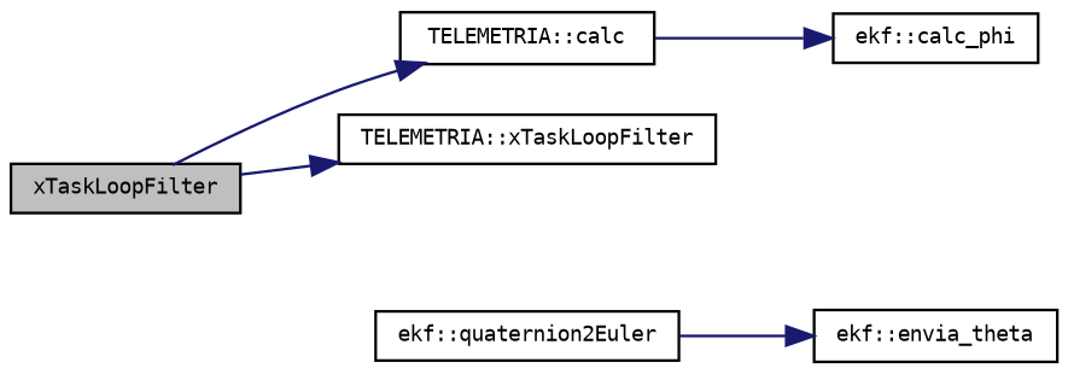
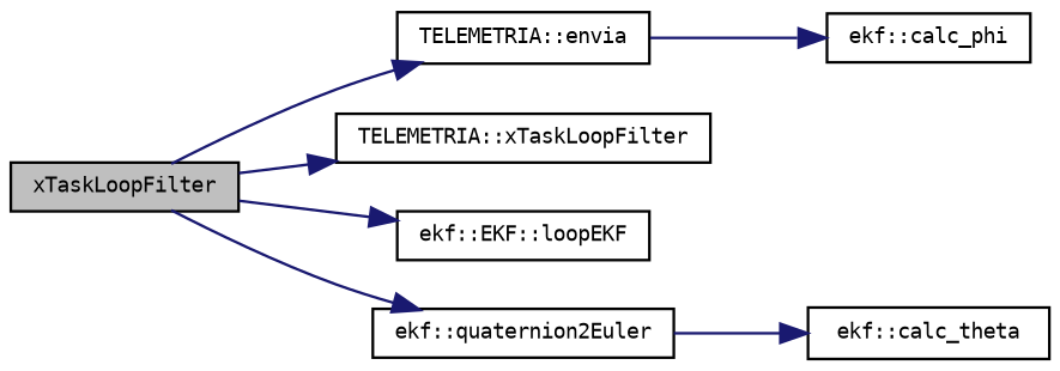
  digraph {
    rankdir=LR
    node [color=black fontname=DejaVuSansMono fontsize=8 shape=record]
    edge [color=midnightblue fontname=DejaVuSansMono fontsize=8 labelfontname=DejaVuSansMono labelfontsize=8 style=solid]
    n1 [fillcolor=grey75 fontcolor=black height=0.2 label=xTaskLoopFilter style=filled width=0.4]
-   n2 [height=0.2 label="TELEMETRIA::calc" width=0.4]
+   n2 [height=0.2 label="TELEMETRIA::envia" width=0.4]
    n3 [height=0.2 label="TELEMETRIA::xTaskLoopFilter" width=0.4]
+   n4 [height=0.2 label="ekf::EKF::loopEKF" width=0.4]
    n5 [height=0.2 label="ekf::quaternion2Euler" width=0.4]
    n6 [height=0.2 label="ekf::calc_phi" width=0.4]
-   n7 [height=0.2 label="ekf::envia_theta" width=0.4]
+   n7 [height=0.2 label="ekf::calc_theta" width=0.4]
    n1 -> n2
    n1 -> n3
+   n1 -> n4
+   n1 -> n5
    n2 -> n6
    n5 -> n7
  }
